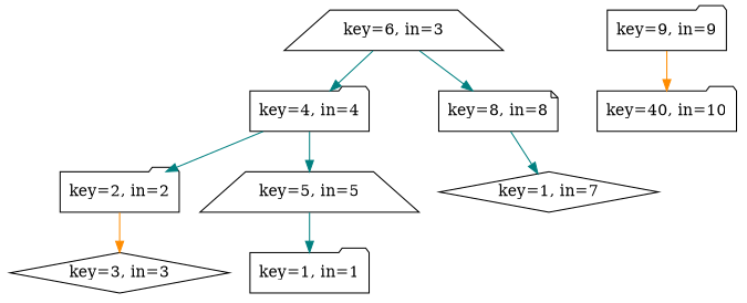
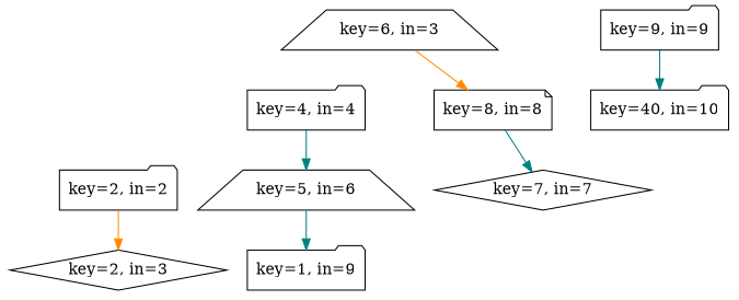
  digraph {
    node [color=black shape=folder style=empty]
    edge [color=teal]
-   n1 [label="key=1, in=1"]
+   n1 [label="key=1, in=9"]
    n2 [label="key=2, in=2"]
-   n3 [label="key=3, in=3" shape=diamond]
+   n3 [label="key=2, in=3" shape=diamond]
    n4 [label="key=4, in=4"]
-   n5 [label="key=5, in=5" shape=trapezium]
+   n5 [label="key=5, in=6" shape=trapezium]
    n6 [label="key=6, in=3" shape=trapezium]
    n7 [label="key=8, in=8" shape=note]
-   n8 [label="key=1, in=7" shape=diamond]
+   n8 [label="key=7, in=7" shape=diamond]
    n9 [label="key=9, in=9"]
    n10 [label="key=40, in=10"]
    n2 -> n3 [color=darkorange]
-   n4 -> n2
    n4 -> n5
    n5 -> n1
-   n6 -> n4
-   n6 -> n7
+   n6 -> n7 [color=darkorange]
    n7 -> n8
-   n9 -> n10 [color=darkorange]
+   n9 -> n10
  }
